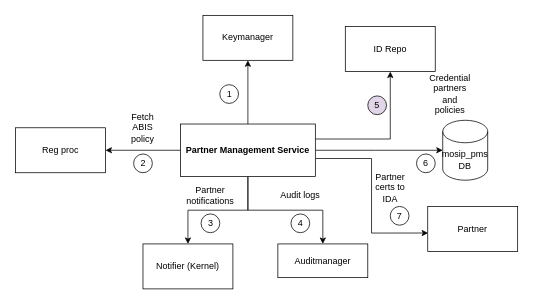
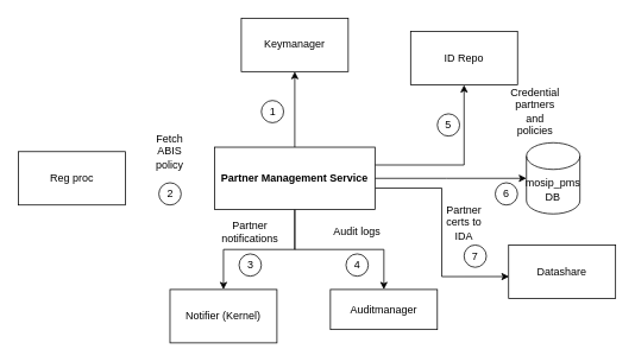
  <mxCell id="0" />
  <mxCell id="1" parent="0" />
  <mxCell id="2" style="edgeStyle=orthogonalEdgeStyle;rounded=0;orthogonalLoop=1;jettySize=auto;html=1;exitX=0.5;exitY=0;exitDx=0;exitDy=0;entryX=0.5;entryY=1;entryDx=0;entryDy=0;" edge="1" parent="1" source="9" target="10"><mxGeometry relative="1" as="geometry" /></mxCell>
  <mxCell id="3" value="" style="edgeStyle=orthogonalEdgeStyle;rounded=0;orthogonalLoop=1;jettySize=auto;html=1;" edge="1" parent="1" source="9" target="13"><mxGeometry relative="1" as="geometry" /></mxCell>
  <mxCell id="4" style="edgeStyle=orthogonalEdgeStyle;rounded=0;orthogonalLoop=1;jettySize=auto;html=1;exitX=0.5;exitY=1;exitDx=0;exitDy=0;" edge="1" parent="1" source="9" target="14"><mxGeometry relative="1" as="geometry" /></mxCell>
  <mxCell id="5" style="edgeStyle=orthogonalEdgeStyle;rounded=0;orthogonalLoop=1;jettySize=auto;html=1;entryX=0.004;entryY=0.591;entryDx=0;entryDy=0;entryPerimeter=0;exitX=1.002;exitY=0.657;exitDx=0;exitDy=0;exitPerimeter=0;" edge="1" parent="1" source="9" target="12"><mxGeometry relative="1" as="geometry" /></mxCell>
- <mxCell id="6" style="edgeStyle=orthogonalEdgeStyle;rounded=0;orthogonalLoop=1;jettySize=auto;html=1;entryX=1;entryY=0.5;entryDx=0;entryDy=0;" edge="1" parent="1" source="9" target="11"><mxGeometry relative="1" as="geometry" /></mxCell>
  <mxCell id="7" style="edgeStyle=orthogonalEdgeStyle;rounded=0;orthogonalLoop=1;jettySize=auto;html=1;startArrow=none;startFill=0;" edge="1" parent="1" source="9" target="19"><mxGeometry relative="1" as="geometry"><Array as="points"><mxPoint x="500" y="200" /><mxPoint x="500" y="200" /></Array></mxGeometry></mxCell>
  <mxCell id="8" style="edgeStyle=orthogonalEdgeStyle;rounded=0;orthogonalLoop=1;jettySize=auto;html=1;entryX=0.5;entryY=1;entryDx=0;entryDy=0;startArrow=none;startFill=0;" edge="1" parent="1" source="9" target="20"><mxGeometry relative="1" as="geometry"><Array as="points"><mxPoint x="520" y="185" /></Array></mxGeometry></mxCell>
  <mxCell id="9" value="&lt;b&gt;Partner Management Service&lt;/b&gt;" style="rounded=0;whiteSpace=wrap;html=1;labelBackgroundColor=default;" vertex="1" parent="1"><mxGeometry x="240" y="165" width="180" height="70" as="geometry" /></mxCell>
  <mxCell id="10" value="Keymanager" style="rounded=0;whiteSpace=wrap;html=1;" vertex="1" parent="1"><mxGeometry x="270" y="20" width="120" height="60" as="geometry" /></mxCell>
  <mxCell id="11" value="Reg proc" style="rounded=0;whiteSpace=wrap;html=1;" vertex="1" parent="1"><mxGeometry x="20" y="170" width="120" height="60" as="geometry" /></mxCell>
- <mxCell id="12" value="Partner" style="rounded=0;whiteSpace=wrap;html=1;" vertex="1" parent="1"><mxGeometry x="570" y="275" width="120" height="60" as="geometry" /></mxCell>
+ <mxCell id="12" value="Datashare" style="rounded=0;whiteSpace=wrap;html=1;" vertex="1" parent="1"><mxGeometry x="570" y="275" width="120" height="60" as="geometry" /></mxCell>
  <mxCell id="13" value="Notifier (Kernel)" style="rounded=0;whiteSpace=wrap;html=1;" vertex="1" parent="1"><mxGeometry x="190" y="325" width="120" height="60" as="geometry" /></mxCell>
  <mxCell id="14" value="Auditmanager" style="rounded=0;whiteSpace=wrap;html=1;" vertex="1" parent="1"><mxGeometry x="370" y="325" width="120" height="45" as="geometry" /></mxCell>
  <mxCell id="15" value="Audit logs" style="text;html=1;strokeColor=none;fillColor=none;align=center;verticalAlign=middle;whiteSpace=wrap;rounded=0;" vertex="1" parent="1"><mxGeometry x="370" y="245" width="60" height="30" as="geometry" /></mxCell>
  <mxCell id="16" value="Partner notifications" style="text;html=1;strokeColor=none;fillColor=none;align=center;verticalAlign=middle;whiteSpace=wrap;rounded=0;" vertex="1" parent="1"><mxGeometry x="250" y="245" width="60" height="30" as="geometry" /></mxCell>
  <mxCell id="17" value="Partner certs to IDA" style="text;html=1;strokeColor=none;fillColor=none;align=center;verticalAlign=middle;whiteSpace=wrap;rounded=0;" vertex="1" parent="1"><mxGeometry x="490" y="235" width="60" height="30" as="geometry" /></mxCell>
  <mxCell id="18" value="Fetch ABIS policy" style="text;html=1;strokeColor=none;fillColor=none;align=center;verticalAlign=middle;whiteSpace=wrap;rounded=0;" vertex="1" parent="1"><mxGeometry x="160" y="155" width="60" height="30" as="geometry" /></mxCell>
  <mxCell id="19" value="mosip_pms DB" style="shape=cylinder3;whiteSpace=wrap;html=1;boundedLbl=1;backgroundOutline=1;size=15;" vertex="1" parent="1"><mxGeometry x="590" y="160" width="60" height="80" as="geometry" /></mxCell>
  <mxCell id="20" value="ID Repo" style="rounded=0;whiteSpace=wrap;html=1;" vertex="1" parent="1"><mxGeometry x="460" y="35" width="120" height="60" as="geometry" /></mxCell>
  <mxCell id="21" value="Credential partners and policies" style="text;html=1;strokeColor=none;fillColor=none;align=center;verticalAlign=middle;whiteSpace=wrap;rounded=0;" vertex="1" parent="1"><mxGeometry x="570" y="110" width="60" height="30" as="geometry" /></mxCell>
  <mxCell id="22" value="1" style="ellipse;whiteSpace=wrap;html=1;aspect=fixed;" vertex="1" parent="1"><mxGeometry x="292.5" y="112.5" width="25" height="25" as="geometry" /></mxCell>
  <mxCell id="23" value="2" style="ellipse;whiteSpace=wrap;html=1;aspect=fixed;" vertex="1" parent="1"><mxGeometry x="177.5" y="205" width="25" height="25" as="geometry" /></mxCell>
  <mxCell id="24" value="3" style="ellipse;whiteSpace=wrap;html=1;aspect=fixed;" vertex="1" parent="1"><mxGeometry x="267.5" y="285" width="25" height="25" as="geometry" /></mxCell>
  <mxCell id="25" value="4" style="ellipse;whiteSpace=wrap;html=1;aspect=fixed;" vertex="1" parent="1"><mxGeometry x="387.5" y="285" width="25" height="25" as="geometry" /></mxCell>
  <mxCell id="26" value="7" style="ellipse;whiteSpace=wrap;html=1;aspect=fixed;" vertex="1" parent="1"><mxGeometry x="520" y="275" width="25" height="25" as="geometry" /></mxCell>
  <mxCell id="27" value="6" style="ellipse;whiteSpace=wrap;html=1;aspect=fixed;" vertex="1" parent="1"><mxGeometry x="555" y="205" width="25" height="25" as="geometry" /></mxCell>
- <mxCell id="28" value="5" style="ellipse;whiteSpace=wrap;html=1;aspect=fixed;fillColor=#e1d5e7;" vertex="1" parent="1"><mxGeometry x="490" y="127.5" width="25" height="25" as="geometry" /></mxCell>
+ <mxCell id="28" value="5" style="ellipse;whiteSpace=wrap;html=1;aspect=fixed;" vertex="1" parent="1"><mxGeometry x="490" y="127.5" width="25" height="25" as="geometry" /></mxCell>
